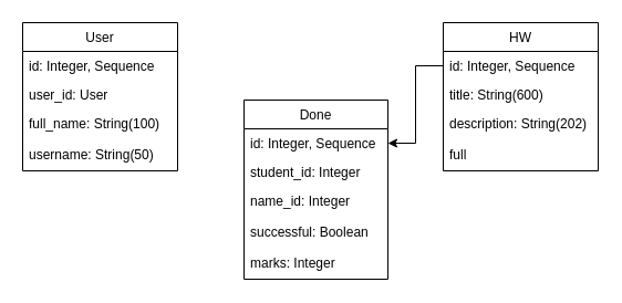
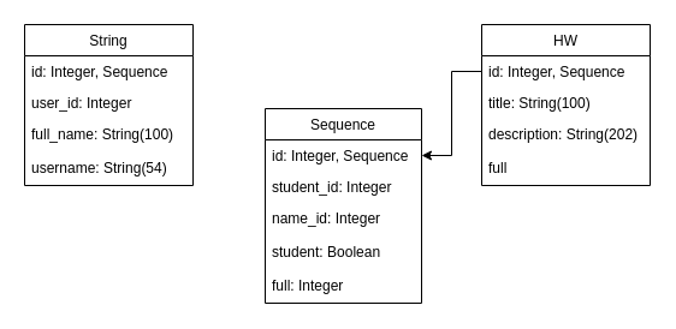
  <mxCell id="0" />
  <mxCell id="1" parent="0" />
- <mxCell id="2" value="User" style="swimlane;fontStyle=0;childLayout=stackLayout;horizontal=1;startSize=26;fillColor=none;horizontalStack=0;resizeParent=1;resizeParentMax=0;resizeLast=0;collapsible=1;marginBottom=0;" vertex="1" parent="1"><mxGeometry x="20" y="20" width="140" height="134" as="geometry"><mxRectangle x="40" y="70" width="60" height="26" as="alternateBounds" /></mxGeometry></mxCell>
+ <mxCell id="2" value="String" style="swimlane;fontStyle=0;childLayout=stackLayout;horizontal=1;startSize=26;fillColor=none;horizontalStack=0;resizeParent=1;resizeParentMax=0;resizeLast=0;collapsible=1;marginBottom=0;" vertex="1" parent="1"><mxGeometry x="20" y="20" width="140" height="134" as="geometry"><mxRectangle x="40" y="70" width="60" height="26" as="alternateBounds" /></mxGeometry></mxCell>
  <mxCell id="3" value="id: Integer, Sequence" style="text;strokeColor=none;fillColor=none;align=left;verticalAlign=top;spacingLeft=4;spacingRight=4;overflow=hidden;rotatable=0;points=[[0,0.5],[1,0.5]];portConstraint=eastwest;" vertex="1" parent="2"><mxGeometry y="26" width="140" height="26" as="geometry" /></mxCell>
- <mxCell id="4" value="user_id: User" style="text;strokeColor=none;fillColor=none;align=left;verticalAlign=top;spacingLeft=4;spacingRight=4;overflow=hidden;rotatable=0;points=[[0,0.5],[1,0.5]];portConstraint=eastwest;" vertex="1" parent="2"><mxGeometry y="52" width="140" height="26" as="geometry" /></mxCell>
+ <mxCell id="4" value="user_id: Integer" style="text;strokeColor=none;fillColor=none;align=left;verticalAlign=top;spacingLeft=4;spacingRight=4;overflow=hidden;rotatable=0;points=[[0,0.5],[1,0.5]];portConstraint=eastwest;" vertex="1" parent="2"><mxGeometry y="52" width="140" height="26" as="geometry" /></mxCell>
  <mxCell id="5" value="full_name: String(100)" style="text;strokeColor=none;fillColor=none;align=left;verticalAlign=top;spacingLeft=4;spacingRight=4;overflow=hidden;rotatable=0;points=[[0,0.5],[1,0.5]];portConstraint=eastwest;" vertex="1" parent="2"><mxGeometry y="78" width="140" height="28" as="geometry" /></mxCell>
- <mxCell id="6" value="username: String(50)" style="text;strokeColor=none;fillColor=none;align=left;verticalAlign=top;spacingLeft=4;spacingRight=4;overflow=hidden;rotatable=0;points=[[0,0.5],[1,0.5]];portConstraint=eastwest;" vertex="1" parent="2"><mxGeometry y="106" width="140" height="28" as="geometry" /></mxCell>
+ <mxCell id="6" value="username: String(54)" style="text;strokeColor=none;fillColor=none;align=left;verticalAlign=top;spacingLeft=4;spacingRight=4;overflow=hidden;rotatable=0;points=[[0,0.5],[1,0.5]];portConstraint=eastwest;" vertex="1" parent="2"><mxGeometry y="106" width="140" height="28" as="geometry" /></mxCell>
  <mxCell id="7" value="HW" style="swimlane;fontStyle=0;childLayout=stackLayout;horizontal=1;startSize=26;fillColor=none;horizontalStack=0;resizeParent=1;resizeParentMax=0;resizeLast=0;collapsible=1;marginBottom=0;" vertex="1" parent="1"><mxGeometry x="400" y="20" width="140" height="134" as="geometry"><mxRectangle x="40" y="70" width="60" height="26" as="alternateBounds" /></mxGeometry></mxCell>
  <mxCell id="8" value="id: Integer, Sequence" style="text;strokeColor=none;fillColor=none;align=left;verticalAlign=top;spacingLeft=4;spacingRight=4;overflow=hidden;rotatable=0;points=[[0,0.5],[1,0.5]];portConstraint=eastwest;" vertex="1" parent="7"><mxGeometry y="26" width="140" height="26" as="geometry" /></mxCell>
- <mxCell id="9" value="title: String(600)" style="text;strokeColor=none;fillColor=none;align=left;verticalAlign=top;spacingLeft=4;spacingRight=4;overflow=hidden;rotatable=0;points=[[0,0.5],[1,0.5]];portConstraint=eastwest;" vertex="1" parent="7"><mxGeometry y="52" width="140" height="26" as="geometry" /></mxCell>
+ <mxCell id="9" value="title: String(100)" style="text;strokeColor=none;fillColor=none;align=left;verticalAlign=top;spacingLeft=4;spacingRight=4;overflow=hidden;rotatable=0;points=[[0,0.5],[1,0.5]];portConstraint=eastwest;" vertex="1" parent="7"><mxGeometry y="52" width="140" height="26" as="geometry" /></mxCell>
  <mxCell id="10" value="description: String(202)" style="text;strokeColor=none;fillColor=none;align=left;verticalAlign=top;spacingLeft=4;spacingRight=4;overflow=hidden;rotatable=0;points=[[0,0.5],[1,0.5]];portConstraint=eastwest;" vertex="1" parent="7"><mxGeometry y="78" width="140" height="28" as="geometry" /></mxCell>
  <mxCell id="11" value="full" style="text;strokeColor=none;fillColor=none;align=left;verticalAlign=top;spacingLeft=4;spacingRight=4;overflow=hidden;rotatable=0;points=[[0,0.5],[1,0.5]];portConstraint=eastwest;" vertex="1" parent="7"><mxGeometry y="106" width="140" height="28" as="geometry" /></mxCell>
  <mxCell id="12" style="edgeStyle=orthogonalEdgeStyle;rounded=0;orthogonalLoop=1;jettySize=auto;html=1;exitX=0;exitY=0.5;exitDx=0;exitDy=0;entryX=1;entryY=0.5;entryDx=0;entryDy=0;" edge="1" parent="1" source="8" target="14"><mxGeometry relative="1" as="geometry" /></mxCell>
- <mxCell id="13" value="Done" style="swimlane;fontStyle=0;childLayout=stackLayout;horizontal=1;startSize=26;fillColor=none;horizontalStack=0;resizeParent=1;resizeParentMax=0;resizeLast=0;collapsible=1;marginBottom=0;" vertex="1" parent="1"><mxGeometry x="220" y="90" width="130" height="162" as="geometry"><mxRectangle x="40" y="70" width="60" height="26" as="alternateBounds" /></mxGeometry></mxCell>
+ <mxCell id="13" value="Sequence" style="swimlane;fontStyle=0;childLayout=stackLayout;horizontal=1;startSize=26;fillColor=none;horizontalStack=0;resizeParent=1;resizeParentMax=0;resizeLast=0;collapsible=1;marginBottom=0;" vertex="1" parent="1"><mxGeometry x="220" y="90" width="130" height="162" as="geometry"><mxRectangle x="40" y="70" width="60" height="26" as="alternateBounds" /></mxGeometry></mxCell>
  <mxCell id="14" value="id: Integer, Sequence" style="text;strokeColor=none;fillColor=none;align=left;verticalAlign=top;spacingLeft=4;spacingRight=4;overflow=hidden;rotatable=0;points=[[0,0.5],[1,0.5]];portConstraint=eastwest;" vertex="1" parent="13"><mxGeometry y="26" width="130" height="26" as="geometry" /></mxCell>
  <mxCell id="15" value="student_id: Integer" style="text;strokeColor=none;fillColor=none;align=left;verticalAlign=top;spacingLeft=4;spacingRight=4;overflow=hidden;rotatable=0;points=[[0,0.5],[1,0.5]];portConstraint=eastwest;" vertex="1" parent="13"><mxGeometry y="52" width="130" height="26" as="geometry" /></mxCell>
  <mxCell id="16" value="name_id: Integer" style="text;strokeColor=none;fillColor=none;align=left;verticalAlign=top;spacingLeft=4;spacingRight=4;overflow=hidden;rotatable=0;points=[[0,0.5],[1,0.5]];portConstraint=eastwest;" vertex="1" parent="13"><mxGeometry y="78" width="130" height="28" as="geometry" /></mxCell>
- <mxCell id="17" value="successful: Boolean" style="text;strokeColor=none;fillColor=none;align=left;verticalAlign=top;spacingLeft=4;spacingRight=4;overflow=hidden;rotatable=0;points=[[0,0.5],[1,0.5]];portConstraint=eastwest;" vertex="1" parent="13"><mxGeometry y="106" width="130" height="28" as="geometry" /></mxCell>
- <mxCell id="18" value="marks: Integer" style="text;strokeColor=none;fillColor=none;align=left;verticalAlign=top;spacingLeft=4;spacingRight=4;overflow=hidden;rotatable=0;points=[[0,0.5],[1,0.5]];portConstraint=eastwest;" vertex="1" parent="13"><mxGeometry y="134" width="130" height="28" as="geometry" /></mxCell>
+ <mxCell id="17" value="student: Boolean" style="text;strokeColor=none;fillColor=none;align=left;verticalAlign=top;spacingLeft=4;spacingRight=4;overflow=hidden;rotatable=0;points=[[0,0.5],[1,0.5]];portConstraint=eastwest;" vertex="1" parent="13"><mxGeometry y="106" width="130" height="28" as="geometry" /></mxCell>
+ <mxCell id="18" value="full: Integer" style="text;strokeColor=none;fillColor=none;align=left;verticalAlign=top;spacingLeft=4;spacingRight=4;overflow=hidden;rotatable=0;points=[[0,0.5],[1,0.5]];portConstraint=eastwest;" vertex="1" parent="13"><mxGeometry y="134" width="130" height="28" as="geometry" /></mxCell>
